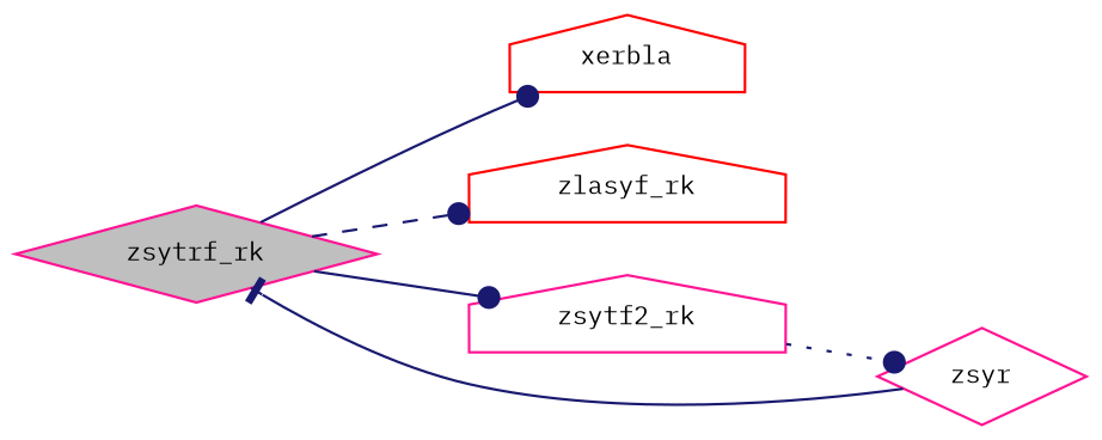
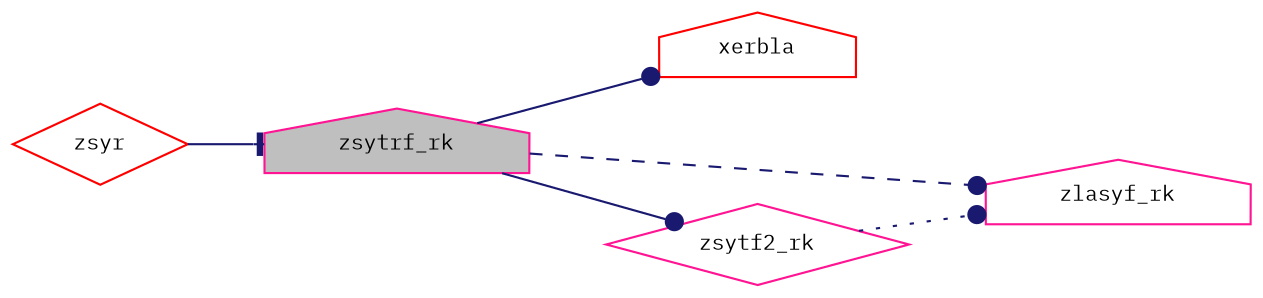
  digraph {
    fontname="IBM Plex Mono"
    rankdir=LR
    node [color=deeppink fillcolor=white fontname="IBM Plex Mono" fontsize=10 shape=house style=filled]
    edge [arrowhead=dot color=midnightblue fontname="IBM Plex Mono" fontsize=10 labelfontname=Helvetica labelfontsize=10 style=solid]
-   n1 [fillcolor=grey75 fontcolor=black height=0.2 label=zsytrf_rk shape=diamond width=0.4]
+   n1 [fillcolor=grey75 fontcolor=black height=0.2 label=zsytrf_rk width=0.4]
    n2 [color=red height=0.2 label=xerbla width=0.4]
-   n3 [color=red height=0.2 label=zlasyf_rk width=0.4]
-   n4 [height=0.2 label=zsytf2_rk width=0.4]
-   n5 [height=0.2 label=zsyr shape=diamond width=0.4]
+   n3 [height=0.2 label=zlasyf_rk width=0.4]
+   n4 [height=0.2 label=zsytf2_rk shape=diamond width=0.4]
+   n5 [color=red height=0.2 label=zsyr shape=diamond width=0.4]
    n1 -> n2
    n1 -> n3 [style=dashed]
    n1 -> n4
-   n4 -> n5 [style=dotted]
+   n4 -> n3 [style=dotted]
    n5 -> n1 [arrowhead=tee]
  }
